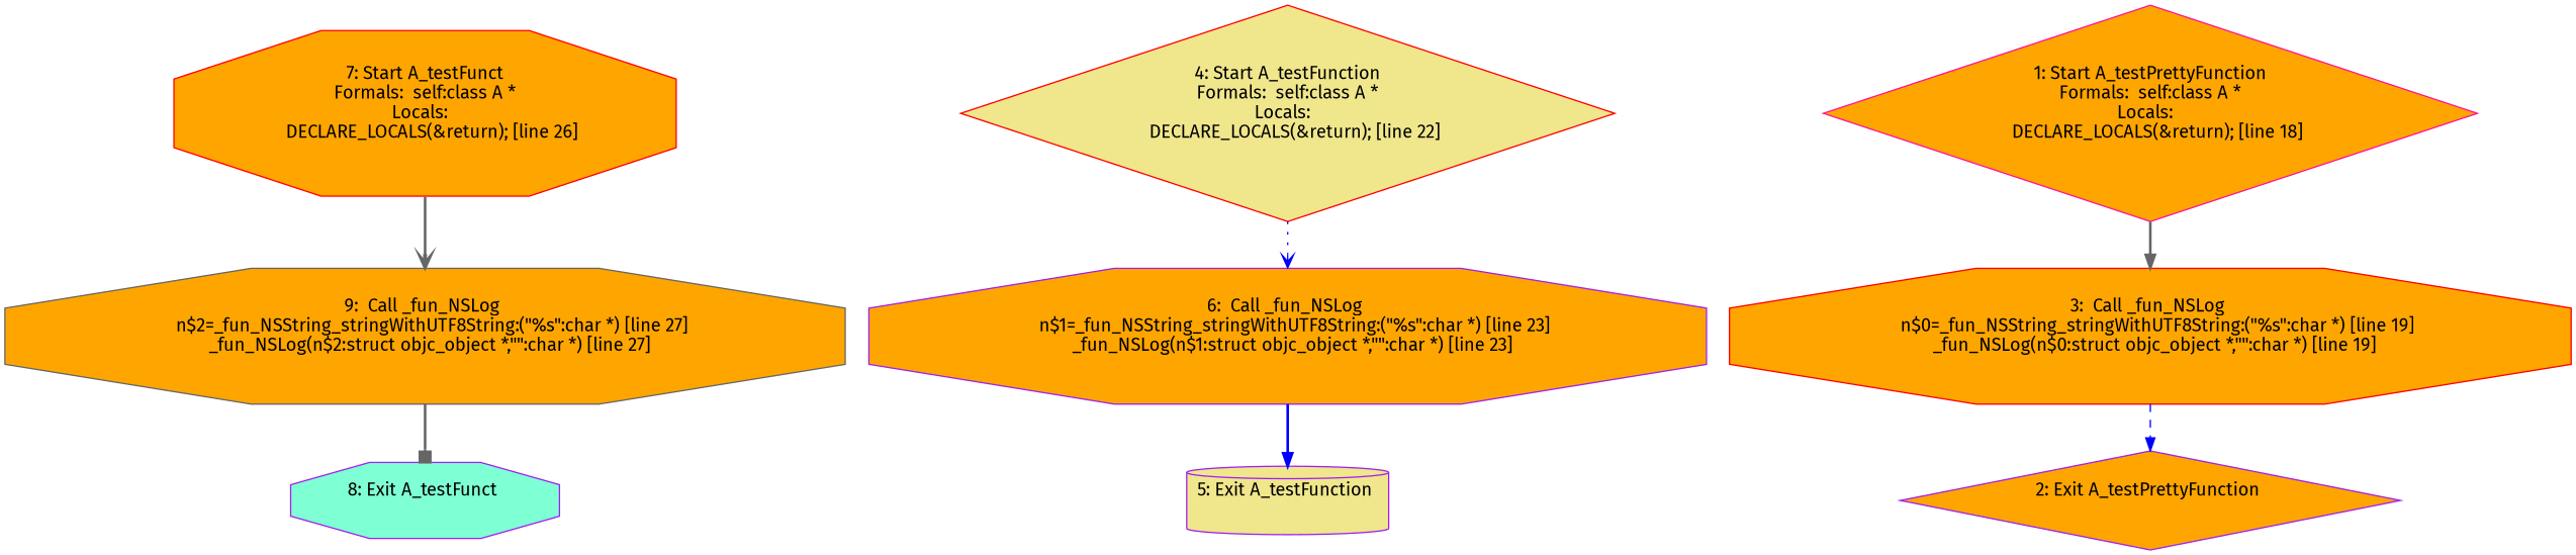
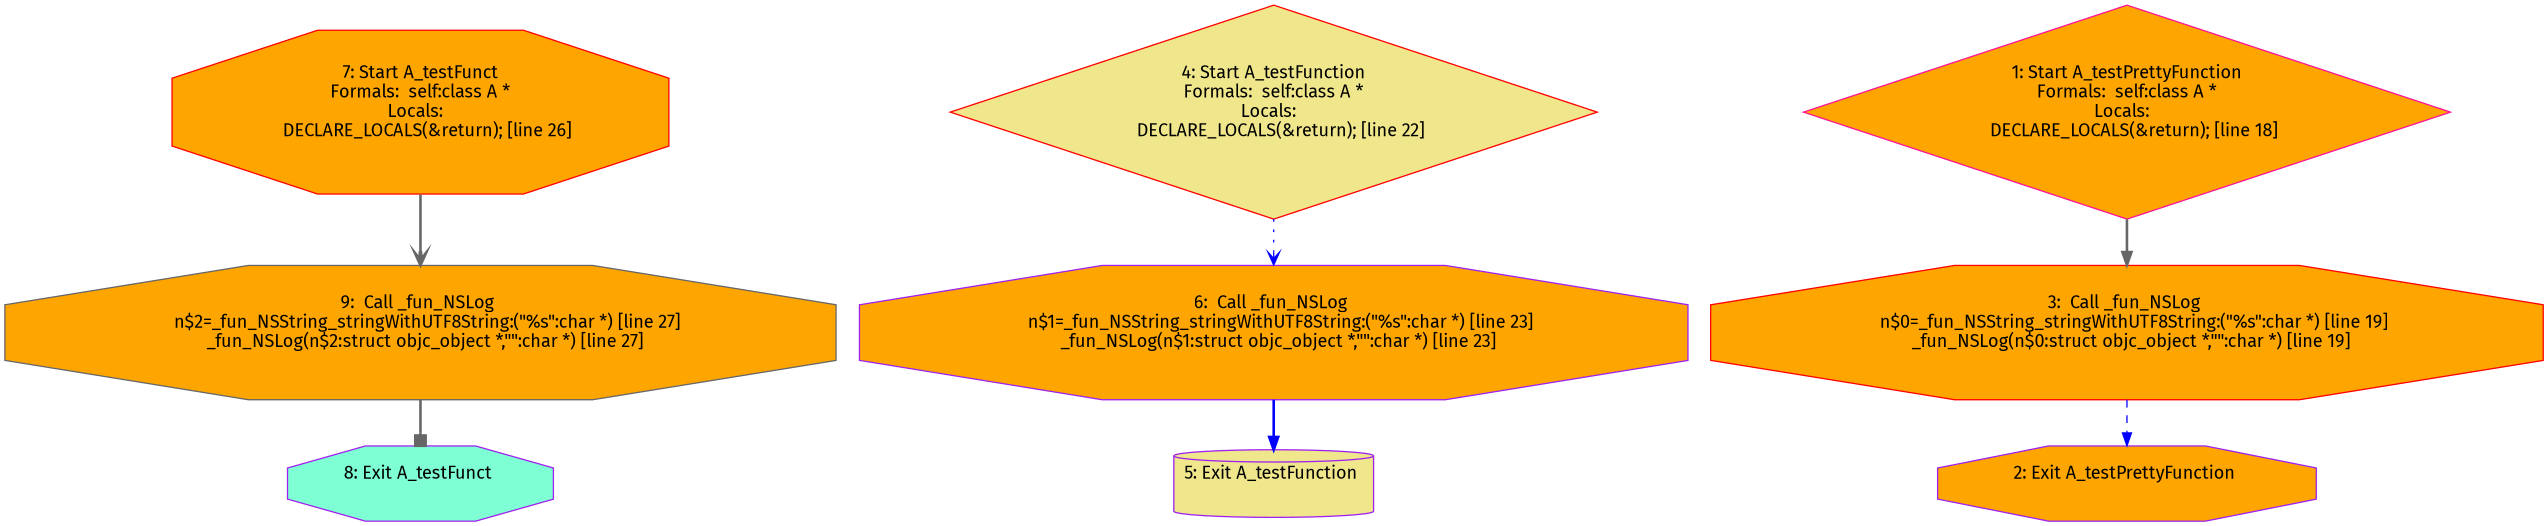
  digraph {
    fontname="Fira Sans"
    node [shape=octagon style=filled fillcolor=orange color=purple fontname="Fira Sans"]
    edge [color=gray40 style=bold arrowhead=normal fontname="Fira Sans"]
    n1 [label="9:  Call _fun_NSLog \n   n$2=_fun_NSString_stringWithUTF8String:(\"%s\":char *) [line 27]\n  _fun_NSLog(n$2:struct objc_object *,\"\":char *) [line 27]\n " color=gray40]
    n2 [label="8: Exit A_testFunct \n  " fillcolor=aquamarine]
    n3 [color=red label="7: Start A_testFunct\nFormals:  self:class A *\nLocals:  \n   DECLARE_LOCALS(&return); [line 26]\n "]
    n4 [label="6:  Call _fun_NSLog \n   n$1=_fun_NSString_stringWithUTF8String:(\"%s\":char *) [line 23]\n  _fun_NSLog(n$1:struct objc_object *,\"\":char *) [line 23]\n "]
    n5 [label="5: Exit A_testFunction \n  " fillcolor=khaki shape=cylinder]
    n6 [color=red label="4: Start A_testFunction\nFormals:  self:class A *\nLocals:  \n   DECLARE_LOCALS(&return); [line 22]\n " fillcolor=khaki shape=diamond]
    n7 [label="3:  Call _fun_NSLog \n   n$0=_fun_NSString_stringWithUTF8String:(\"%s\":char *) [line 19]\n  _fun_NSLog(n$0:struct objc_object *,\"\":char *) [line 19]\n " color=red]
-   n8 [label="2: Exit A_testPrettyFunction \n  " shape=diamond]
+   n8 [label="2: Exit A_testPrettyFunction \n  "]
    n9 [color=deeppink label="1: Start A_testPrettyFunction\nFormals:  self:class A *\nLocals:  \n   DECLARE_LOCALS(&return); [line 18]\n " shape=diamond]
    n1 -> n2 [arrowhead=box]
    n3 -> n1 [arrowhead=vee]
    n4 -> n5 [color=blue]
    n6 -> n4 [color=blue style=dotted arrowhead=vee]
    n7 -> n8 [color=blue style=dashed]
    n9 -> n7
  }
